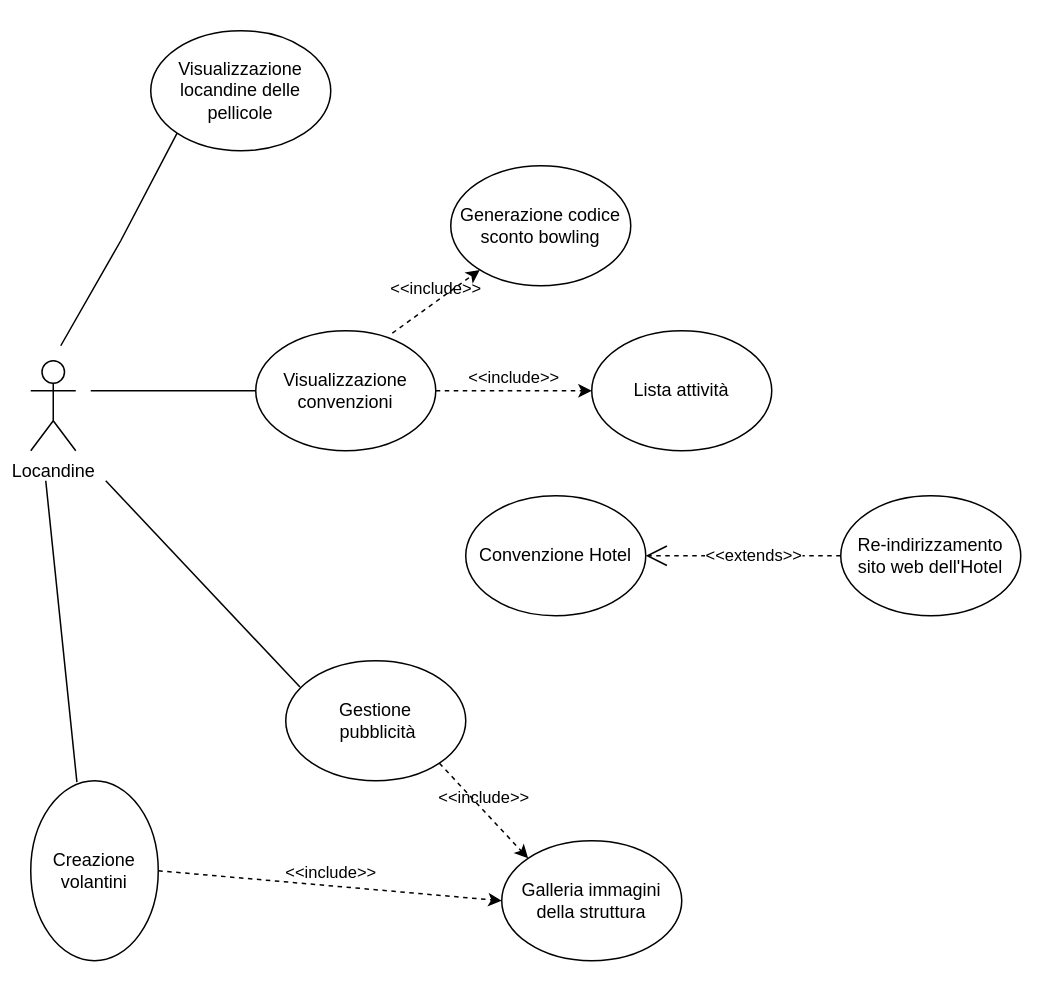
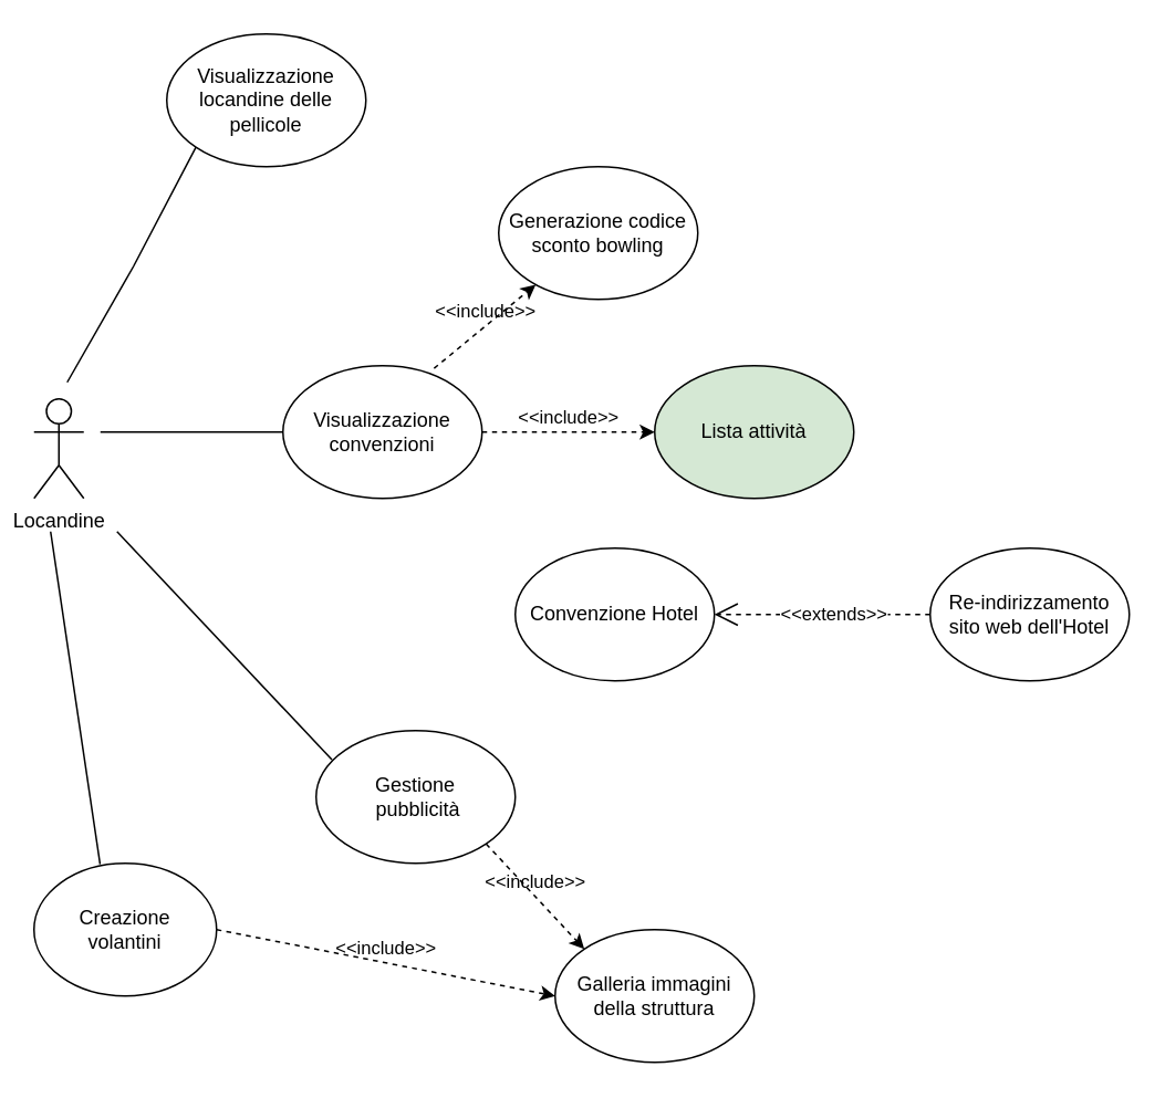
  <mxCell id="0" />
  <mxCell id="1" parent="0" />
  <mxCell id="2" value="Locandine" style="shape=umlActor;verticalLabelPosition=bottom;verticalAlign=top;html=1;outlineConnect=0;" parent="1" vertex="1"><mxGeometry x="20" y="240" width="30" height="60" as="geometry" /></mxCell>
  <mxCell id="3" value="Visualizzazione locandine delle pellicole" style="ellipse;whiteSpace=wrap;html=1;" parent="1" vertex="1"><mxGeometry x="100" y="20" width="120" height="80" as="geometry" /></mxCell>
  <mxCell id="4" value="Visualizzazione convenzioni" style="ellipse;whiteSpace=wrap;html=1;" parent="1" vertex="1"><mxGeometry x="170" y="220" width="120" height="80" as="geometry" /></mxCell>
- <mxCell id="5" value="Generazione codice sconto bowling" style="ellipse;whiteSpace=wrap;html=1;" parent="1" vertex="1"><mxGeometry x="300" y="110" width="120" height="80" as="geometry" /></mxCell>
- <mxCell id="6" value="Lista attività" style="ellipse;whiteSpace=wrap;html=1;" parent="1" vertex="1"><mxGeometry x="394" y="220" width="120" height="80" as="geometry" /></mxCell>
+ <mxCell id="5" value="Generazione codice sconto bowling" style="ellipse;whiteSpace=wrap;html=1;" parent="1" vertex="1"><mxGeometry x="300" y="100" width="120" height="80" as="geometry" /></mxCell>
+ <mxCell id="6" value="Lista attività" style="ellipse;whiteSpace=wrap;html=1;fillColor=#d5e8d4;" parent="1" vertex="1"><mxGeometry x="394" y="220" width="120" height="80" as="geometry" /></mxCell>
  <mxCell id="7" value="Convenzione Hotel" style="ellipse;whiteSpace=wrap;html=1;" parent="1" vertex="1"><mxGeometry x="310" y="330" width="120" height="80" as="geometry" /></mxCell>
  <mxCell id="8" value="Re-indirizzamento sito web dell'Hotel" style="ellipse;whiteSpace=wrap;html=1;" parent="1" vertex="1"><mxGeometry x="560" y="330" width="120" height="80" as="geometry" /></mxCell>
  <mxCell id="9" value="" style="endArrow=none;html=1;rounded=0;entryX=0;entryY=1;entryDx=0;entryDy=0;" parent="1" target="3" edge="1"><mxGeometry width="50" height="50" relative="1" as="geometry"><mxPoint x="40" y="230" as="sourcePoint" /><mxPoint x="110" y="130" as="targetPoint" /><Array as="points"><mxPoint x="80" y="160" /></Array></mxGeometry></mxCell>
  <mxCell id="10" value="" style="endArrow=none;html=1;rounded=0;entryX=0;entryY=0.5;entryDx=0;entryDy=0;" parent="1" target="4" edge="1"><mxGeometry width="50" height="50" relative="1" as="geometry"><mxPoint x="60" y="260" as="sourcePoint" /><mxPoint x="140" y="260" as="targetPoint" /><Array as="points" /></mxGeometry></mxCell>
  <mxCell id="11" value="&amp;lt;&amp;lt;extends&amp;gt;&amp;gt;" style="endArrow=open;endSize=12;dashed=1;html=1;rounded=0;exitX=0;exitY=0.5;exitDx=0;exitDy=0;entryX=1;entryY=0.5;entryDx=0;entryDy=0;" parent="1" source="8" target="7" edge="1"><mxGeometry x="-0.111" width="160" relative="1" as="geometry"><mxPoint x="480" y="400" as="sourcePoint" /><mxPoint x="440" y="370" as="targetPoint" /><Array as="points" /><mxPoint as="offset" /></mxGeometry></mxCell>
  <mxCell id="12" value="Gestione&lt;br&gt;&amp;nbsp;pubblicità" style="ellipse;whiteSpace=wrap;html=1;" parent="1" vertex="1"><mxGeometry x="190" y="440" width="120" height="80" as="geometry" /></mxCell>
- <mxCell id="13" value="Creazione &lt;br&gt;volantini" style="ellipse;whiteSpace=wrap;html=1;" parent="1" vertex="1"><mxGeometry x="20" y="520" width="85" height="120" as="geometry" /></mxCell>
+ <mxCell id="13" value="Creazione &lt;br&gt;volantini" style="ellipse;whiteSpace=wrap;html=1;" parent="1" vertex="1"><mxGeometry x="20" y="520" width="110" height="80" as="geometry" /></mxCell>
  <mxCell id="14" value="" style="endArrow=none;html=1;rounded=0;exitX=0.079;exitY=0.219;exitDx=0;exitDy=0;exitPerimeter=0;" parent="1" source="12" edge="1"><mxGeometry width="50" height="50" relative="1" as="geometry"><mxPoint x="107" y="492" as="sourcePoint" /><mxPoint x="70" y="320" as="targetPoint" /><Array as="points" /></mxGeometry></mxCell>
  <mxCell id="15" value="" style="endArrow=none;html=1;rounded=0;exitX=0.362;exitY=0.008;exitDx=0;exitDy=0;exitPerimeter=0;" parent="1" source="13" edge="1"><mxGeometry width="50" height="50" relative="1" as="geometry"><mxPoint y="492" as="sourcePoint" x="-20" /><mxPoint x="30" y="320" as="targetPoint" /><Array as="points" /></mxGeometry></mxCell>
  <mxCell id="16" value="Galleria immagini della struttura" style="ellipse;whiteSpace=wrap;html=1;" parent="1" vertex="1"><mxGeometry x="334" y="560" width="120" height="80" as="geometry" /></mxCell>
  <mxCell id="17" value="&amp;lt;&amp;lt;include&amp;gt;&amp;gt;" style="html=1;verticalAlign=bottom;labelBackgroundColor=none;endArrow=classic;endFill=1;dashed=1;rounded=0;exitX=0.759;exitY=0.02;exitDx=0;exitDy=0;exitPerimeter=0;" parent="1" source="4" target="5" edge="1"><mxGeometry width="160" relative="1" as="geometry"><mxPoint x="237" y="208" as="sourcePoint" /><mxPoint x="263" y="130" as="targetPoint" /><Array as="points" /></mxGeometry></mxCell>
  <mxCell id="18" value="&amp;lt;&amp;lt;include&amp;gt;&amp;gt;" style="html=1;verticalAlign=bottom;labelBackgroundColor=none;endArrow=classic;endFill=1;dashed=1;rounded=0;exitX=1;exitY=0.5;exitDx=0;exitDy=0;entryX=0;entryY=0.5;entryDx=0;entryDy=0;" parent="1" source="4" target="6" edge="1"><mxGeometry width="160" relative="1" as="geometry"><mxPoint x="271" y="232" as="sourcePoint" /><mxPoint x="329" y="189" as="targetPoint" /><Array as="points" /></mxGeometry></mxCell>
  <mxCell id="19" value="&amp;lt;&amp;lt;include&amp;gt;&amp;gt;" style="html=1;verticalAlign=bottom;labelBackgroundColor=none;endArrow=classic;endFill=1;dashed=1;rounded=0;exitX=1;exitY=1;exitDx=0;exitDy=0;entryX=0;entryY=0;entryDx=0;entryDy=0;" parent="1" source="12" target="16" edge="1"><mxGeometry width="160" relative="1" as="geometry"><mxPoint x="320" y="490" as="sourcePoint" /><mxPoint x="430" y="490" as="targetPoint" /><Array as="points" /></mxGeometry></mxCell>
  <mxCell id="20" value="&amp;lt;&amp;lt;include&amp;gt;&amp;gt;" style="html=1;verticalAlign=bottom;labelBackgroundColor=none;endArrow=classic;endFill=1;dashed=1;rounded=0;exitX=1;exitY=0.5;exitDx=0;exitDy=0;entryX=0;entryY=0.5;entryDx=0;entryDy=0;" parent="1" source="13" target="16" edge="1"><mxGeometry width="160" relative="1" as="geometry"><mxPoint x="302" y="518" as="sourcePoint" /><mxPoint x="362" y="582" as="targetPoint" /><Array as="points" /></mxGeometry></mxCell>
